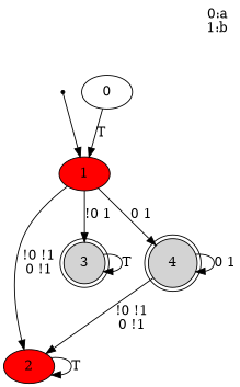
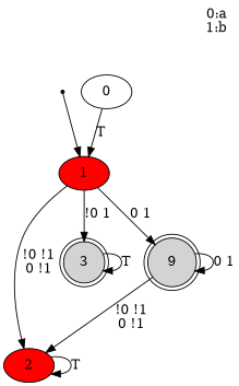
  digraph {
    label="0:a\n1:b\n"
    labeljust=r
    labelloc=t
    node [style=filled]
    init [shape=point style=""]
    1 [fillcolor=red]
    2 [fillcolor=red]
    3 [fillcolor=lightgrey shape=doublecircle]
-   4 [fillcolor=lightgrey shape=doublecircle]
+   4 [fillcolor=lightgrey shape=doublecircle label=9]
    0 [style=""]
    init -> 1
    1 -> 2 [label="!0 !1\n0 !1"]
    1 -> 3 [label="!0 1"]
    1 -> 4 [label="0 1"]
    2 -> 2 [label=T]
    3 -> 3 [label=T]
    4 -> 2 [label="!0 !1\n0 !1"]
    4 -> 4 [label="0 1"]
    0 -> 1 [label=T]
  }
